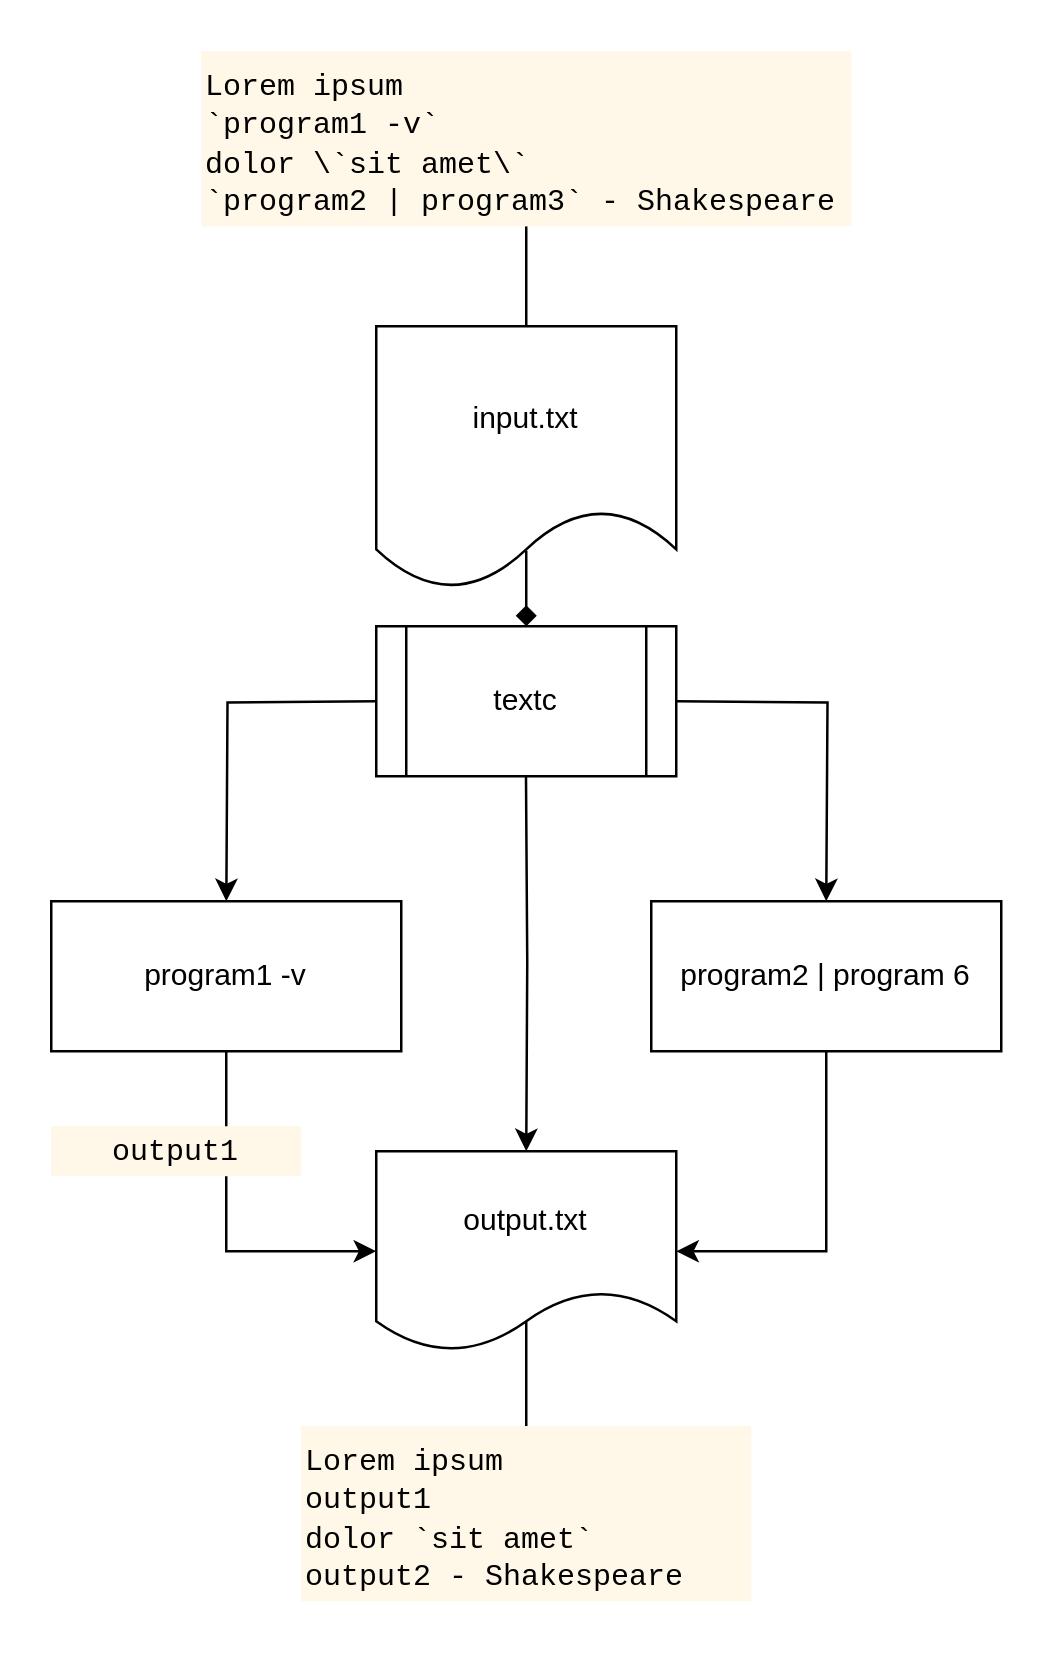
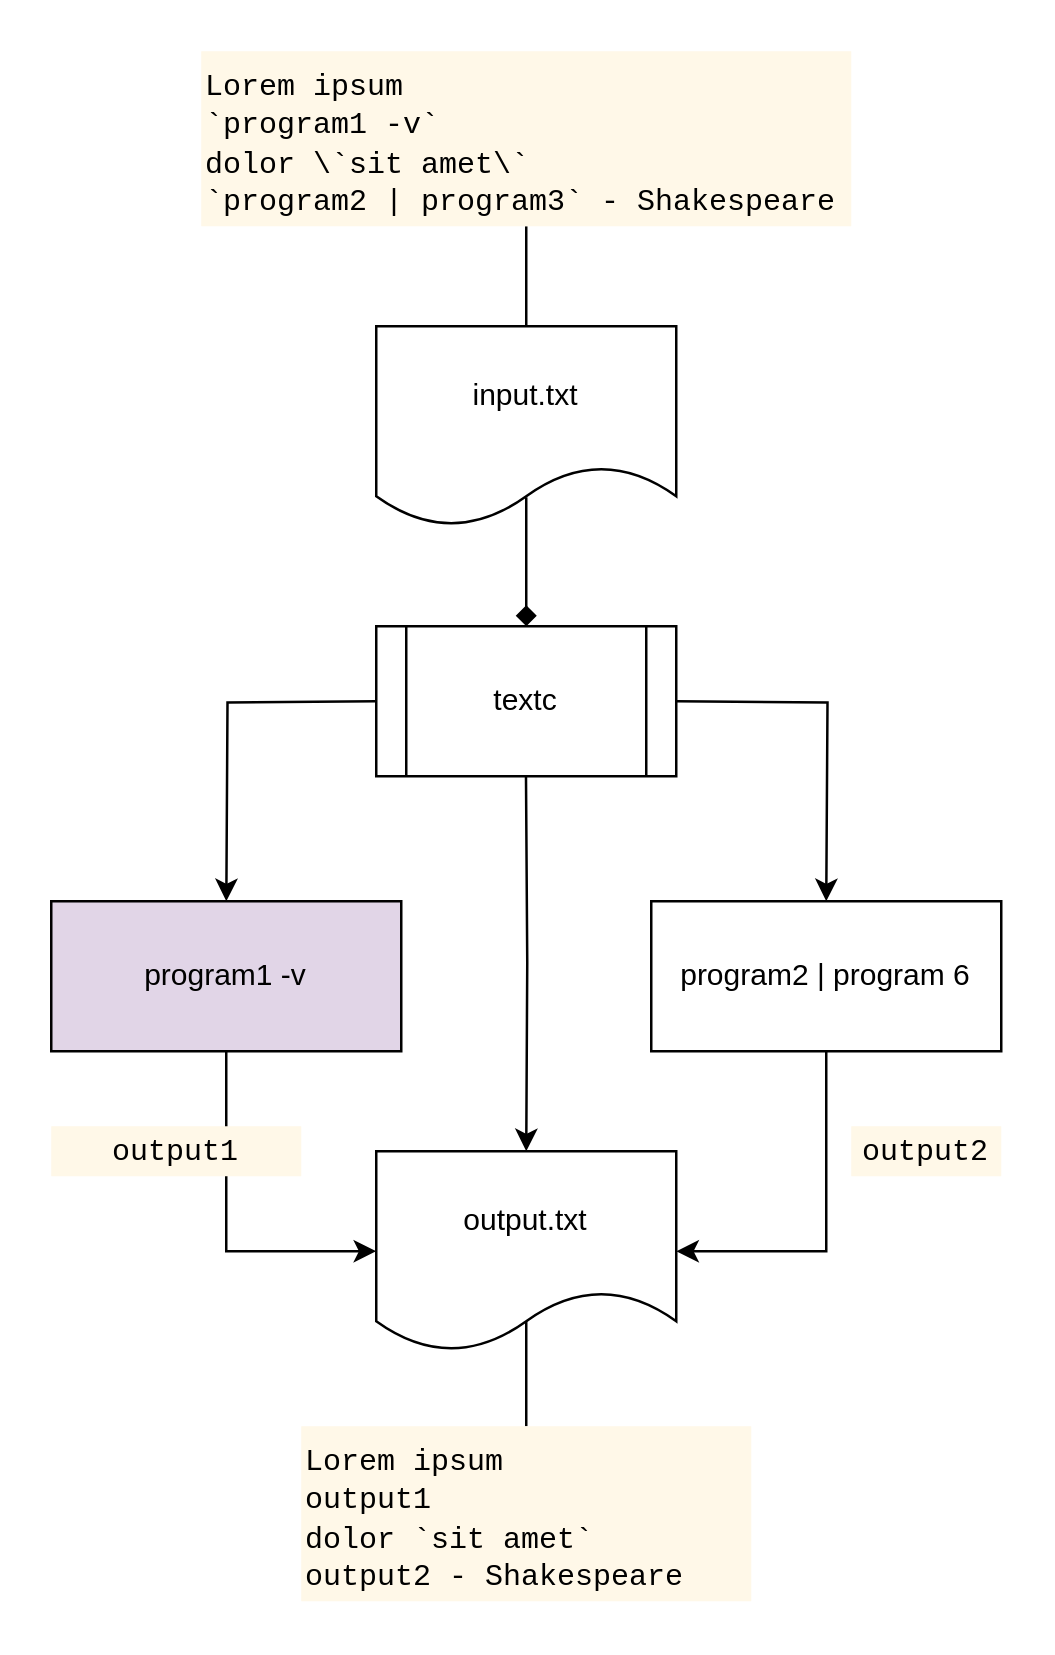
  <mxCell id="0" />
  <mxCell id="1" parent="0" />
  <mxCell id="2" style="edgeStyle=orthogonalEdgeStyle;rounded=0;orthogonalLoop=1;jettySize=auto;html=1;exitX=0;exitY=0.5;exitDx=0;exitDy=0;" edge="1" parent="1"><mxGeometry relative="1" as="geometry"><mxPoint x="150" y="280" as="sourcePoint" /><mxPoint x="90.034" y="360" as="targetPoint" /></mxGeometry></mxCell>
  <mxCell id="3" style="edgeStyle=orthogonalEdgeStyle;rounded=0;orthogonalLoop=1;jettySize=auto;html=1;exitX=1;exitY=0.5;exitDx=0;exitDy=0;entryX=0.5;entryY=0;entryDx=0;entryDy=0;" edge="1" parent="1"><mxGeometry relative="1" as="geometry"><mxPoint x="270" y="280" as="sourcePoint" /><mxPoint x="330" y="360" as="targetPoint" /></mxGeometry></mxCell>
  <mxCell id="4" value="" style="edgeStyle=orthogonalEdgeStyle;rounded=0;orthogonalLoop=1;jettySize=auto;html=1;exitX=0.499;exitY=0.849;exitDx=0;exitDy=0;exitPerimeter=0;" edge="1" parent="1" target="8"><mxGeometry relative="1" as="geometry"><mxPoint x="209.88" y="307.92" as="sourcePoint" /></mxGeometry></mxCell>
- <mxCell id="5" value="input.txt" style="shape=document;whiteSpace=wrap;html=1;boundedLbl=1;" vertex="1" parent="1"><mxGeometry x="150" y="130" width="120" height="105" as="geometry" /></mxCell>
+ <mxCell id="5" value="input.txt" style="shape=document;whiteSpace=wrap;html=1;boundedLbl=1;" vertex="1" parent="1"><mxGeometry x="150" y="130" width="120" height="80" as="geometry" /></mxCell>
  <mxCell id="6" style="edgeStyle=orthogonalEdgeStyle;rounded=0;orthogonalLoop=1;jettySize=auto;html=1;exitX=0.5;exitY=1;exitDx=0;exitDy=0;entryX=0;entryY=0.5;entryDx=0;entryDy=0;" edge="1" parent="1" target="8"><mxGeometry relative="1" as="geometry"><mxPoint x="90" y="420" as="sourcePoint" /><Array as="points"><mxPoint x="90" y="500" /></Array></mxGeometry></mxCell>
  <mxCell id="7" style="edgeStyle=orthogonalEdgeStyle;rounded=0;orthogonalLoop=1;jettySize=auto;html=1;exitX=0.5;exitY=1;exitDx=0;exitDy=0;entryX=1;entryY=0.5;entryDx=0;entryDy=0;" edge="1" parent="1" target="8"><mxGeometry relative="1" as="geometry"><mxPoint x="330" y="420" as="sourcePoint" /><Array as="points"><mxPoint x="330" y="500" /></Array></mxGeometry></mxCell>
  <mxCell id="8" value="output.txt" style="shape=document;whiteSpace=wrap;html=1;boundedLbl=1;" vertex="1" parent="1"><mxGeometry x="150" y="460" width="120" height="80" as="geometry" /></mxCell>
  <mxCell id="9" style="edgeStyle=orthogonalEdgeStyle;rounded=0;orthogonalLoop=1;jettySize=auto;html=1;exitX=0.5;exitY=1;exitDx=0;exitDy=0;entryX=0.5;entryY=0;entryDx=0;entryDy=0;endArrow=none;endFill=0;" edge="1" parent="1" source="10" target="5"><mxGeometry relative="1" as="geometry" /></mxCell>
  <mxCell id="10" value="&lt;font face=&quot;Courier New&quot;&gt;Lorem ipsum&lt;br&gt;`program1 -v`&lt;br&gt;dolor \`sit amet\`&lt;br&gt;`program2 | program3` - Shakespeare&lt;/font&gt;" style="text;html=1;align=left;verticalAlign=top;whiteSpace=wrap;rounded=0;fillColor=#FFF8E8;" vertex="1" parent="1"><mxGeometry x="80" y="20" width="260" height="70" as="geometry" /></mxCell>
  <mxCell id="11" value="textc" style="shape=process;whiteSpace=wrap;html=1;backgroundOutline=1;" vertex="1" parent="1"><mxGeometry x="150" y="250" width="120" height="60" as="geometry" /></mxCell>
- <mxCell id="12" value="program1 -v" style="rounded=0;whiteSpace=wrap;html=1;" vertex="1" parent="1"><mxGeometry x="20" y="360" width="140" height="60" as="geometry" /></mxCell>
+ <mxCell id="12" value="program1 -v" style="rounded=0;whiteSpace=wrap;html=1;fillColor=#e1d5e7;" vertex="1" parent="1"><mxGeometry x="20" y="360" width="140" height="60" as="geometry" /></mxCell>
  <mxCell id="13" value="&lt;span&gt;program2 | program 6&lt;/span&gt;" style="rounded=0;whiteSpace=wrap;html=1;" vertex="1" parent="1"><mxGeometry x="260" y="360" width="140" height="60" as="geometry" /></mxCell>
  <mxCell id="14" value="" style="endArrow=diamond;html=1;exitX=0.5;exitY=0.855;exitDx=0;exitDy=0;exitPerimeter=0;entryX=0.5;entryY=0;entryDx=0;entryDy=0;" edge="1" parent="1" source="5" target="11"><mxGeometry width="50" height="50" relative="1" as="geometry"><mxPoint x="200" y="280" as="sourcePoint" /><mxPoint x="250" y="230" as="targetPoint" /></mxGeometry></mxCell>
  <mxCell id="15" style="edgeStyle=orthogonalEdgeStyle;rounded=0;orthogonalLoop=1;jettySize=auto;html=1;exitX=0.5;exitY=0;exitDx=0;exitDy=0;endArrow=none;endFill=0;" edge="1" parent="1" source="16"><mxGeometry relative="1" as="geometry"><mxPoint x="210" y="528" as="targetPoint" /></mxGeometry></mxCell>
  <mxCell id="16" value="&lt;font face=&quot;Courier New&quot;&gt;Lorem ipsum&lt;br&gt;output1&lt;br&gt;dolor `sit amet`&lt;br&gt;output2 - Shakespeare&lt;/font&gt;" style="text;html=1;align=left;verticalAlign=top;whiteSpace=wrap;rounded=0;fillColor=#FFF8E8;" vertex="1" parent="1"><mxGeometry x="120" y="570" width="180" height="70" as="geometry" /></mxCell>
  <mxCell id="17" value="&lt;font face=&quot;Courier New&quot;&gt;output1&lt;/font&gt;" style="text;html=1;align=center;verticalAlign=middle;whiteSpace=wrap;rounded=0;fillColor=#FFF8E8;" vertex="1" parent="1"><mxGeometry x="20" y="450" width="100" height="20" as="geometry" /></mxCell>
+ <mxCell id="18" value="&lt;font face=&quot;Courier New&quot;&gt;output2&lt;/font&gt;" style="text;html=1;align=center;verticalAlign=middle;whiteSpace=wrap;rounded=0;fillColor=#FFF8E8;" vertex="1" parent="1"><mxGeometry x="340" y="450" width="60" height="20" as="geometry" /></mxCell>
